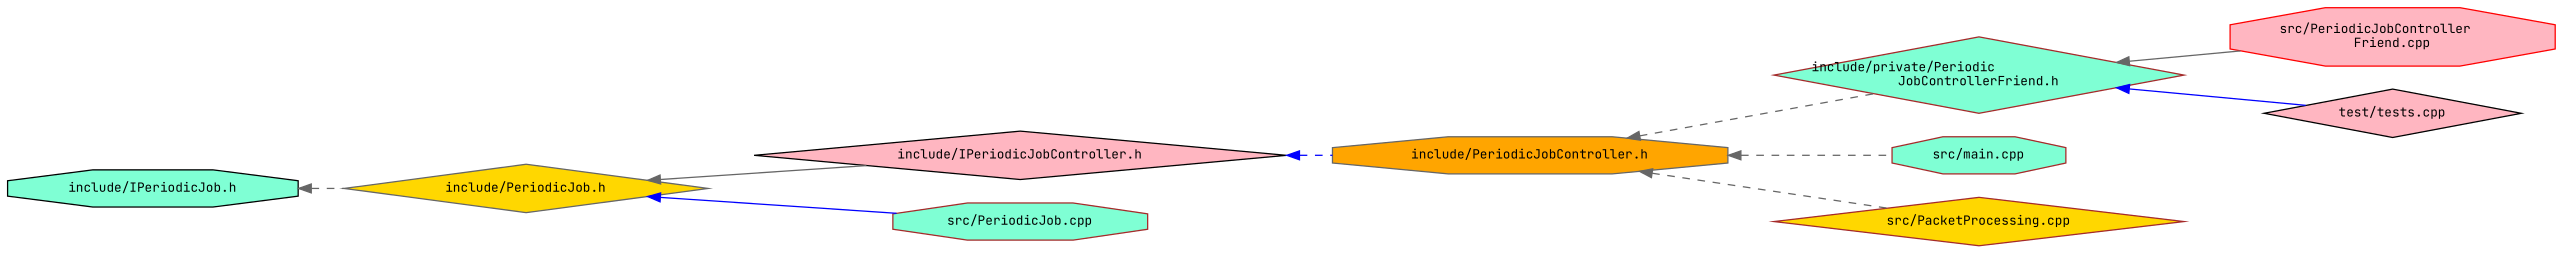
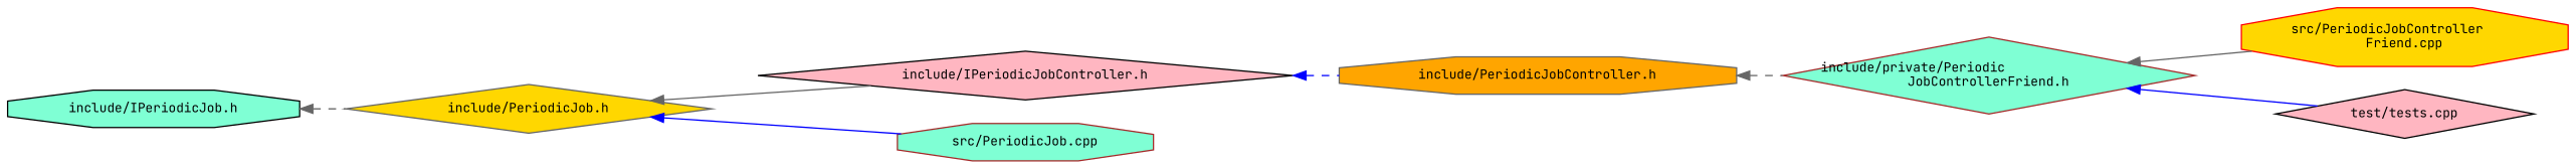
  digraph {
    fontname="JetBrains Mono"
    rankdir=LR
    node [color=brown fillcolor=aquamarine fontname="JetBrains Mono" fontsize=10 shape=octagon style=filled]
    edge [color=gray40 dir=back fontname="JetBrains Mono" fontsize=10 labelfontname=Helvetica labelfontsize=10 style=dashed]
    n1 [color=black fontcolor=black height=0.2 label="include/IPeriodicJob.h" width=0.4]
    n2 [color=gray40 fillcolor=gold height=0.2 label="include/PeriodicJob.h" shape=diamond width=0.4]
    n3 [color=black fillcolor=lightpink height=0.2 label="include/IPeriodicJobController.h" shape=diamond width=0.4]
    n4 [height=0.2 label="src/PeriodicJob.cpp" width=0.4]
    n5 [color=gray40 fillcolor=orange height=0.2 label="include/PeriodicJobController.h" width=0.4]
    n6 [height=0.2 label="include/private/Periodic\lJobControllerFriend.h" shape=diamond width=0.4]
-   n7 [height=0.2 label="src/main.cpp" width=0.4]
-   n8 [fillcolor=gold height=0.2 label="src/PacketProcessing.cpp" shape=diamond width=0.4]
-   n9 [color=red fillcolor=lightpink height=0.2 label="src/PeriodicJobController\lFriend.cpp" width=0.4]
+   n9 [color=red fillcolor=gold height=0.2 label="src/PeriodicJobController\lFriend.cpp" width=0.4]
    n10 [color=black fillcolor=lightpink height=0.2 label="test/tests.cpp" shape=diamond width=0.4]
    n1 -> n2
    n2 -> n3 [style=solid]
    n2 -> n4 [color=blue style=solid]
    n3 -> n5 [color=blue]
    n5 -> n6
-   n5 -> n7
-   n5 -> n8
    n6 -> n9 [style=solid]
    n6 -> n10 [color=blue style=solid]
  }
